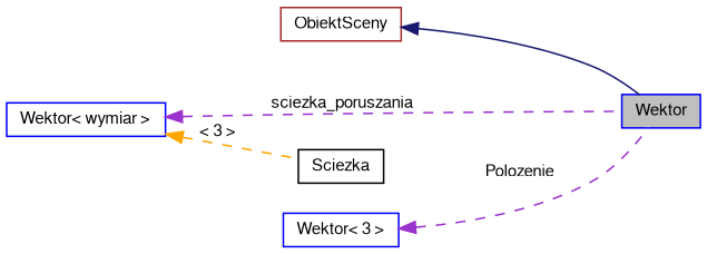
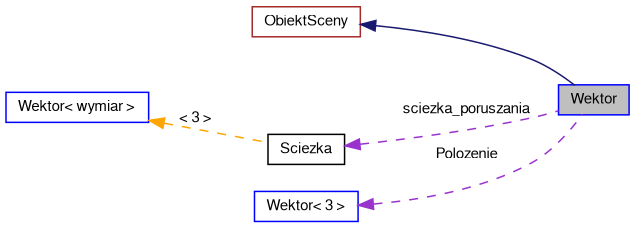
  digraph {
    rankdir=LR
    node [color=blue fillcolor=white fontname=FreeSans fontsize=10 shape=record style=filled]
    edge [color=darkorchid3 dir=back fontname=FreeSans fontsize=10 labelfontname=FreeSans labelfontsize=10 style=dashed]
    n1 [fillcolor=grey75 fontcolor=black height=0.2 label=Wektor width=0.4]
    n2 [color=brown height=0.2 label=ObiektSceny width=0.4]
    n3 [color=black height=0.2 label=Sciezka width=0.4]
    n4 [height=0.2 label="Wektor\< 3 \>" width=0.4]
    n5 [height=0.2 label="Wektor\< wymiar \>" width=0.4]
    n2 -> n1 [color=midnightblue style=solid]
-   n5 -> n1 [label=" sciezka_poruszania"]
+   n3 -> n1 [label=" sciezka_poruszania"]
    n4 -> n1 [label=" Polozenie"]
    n5 -> n3 [color=orange label=" \< 3 \>"]
  }
